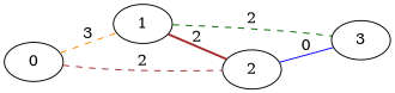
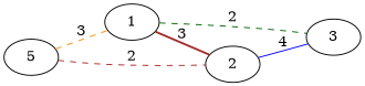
  graph {
    rankdir=LR
    edge [color=brown style=dashed]
-   0
+   0 [label=5]
    1
    2
    3
    0 -- 1 [color=darkorange label=3]
    0 -- 2 [label=2]
-   1 -- 2 [label=2 style=bold]
+   1 -- 2 [label=3 style=bold]
    1 -- 3 [color=darkgreen label=2]
-   2 -- 3 [color=blue label=0 style=solid]
+   2 -- 3 [color=blue label=4 style=solid]
  }
